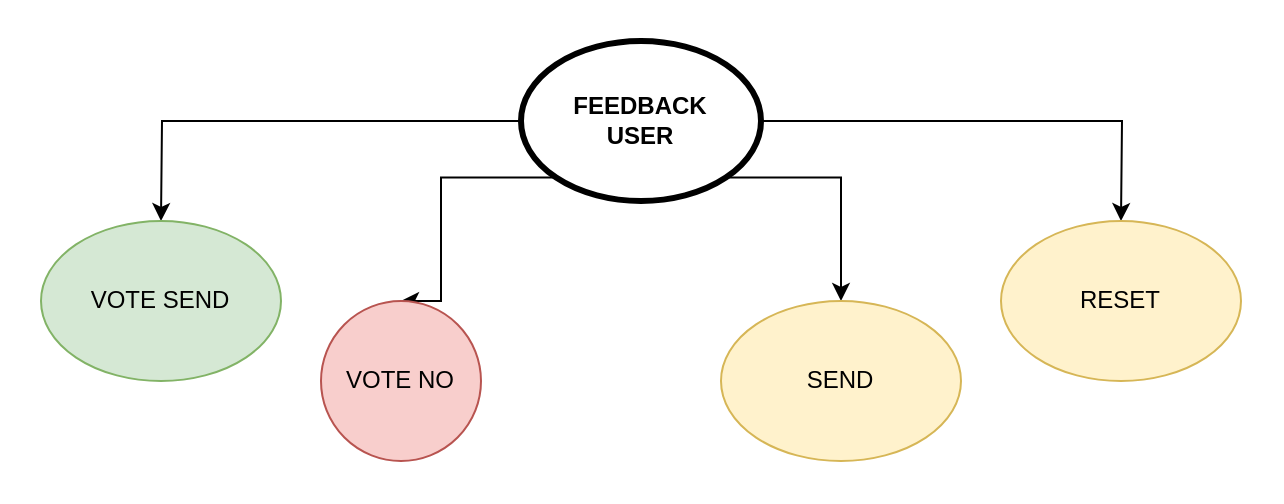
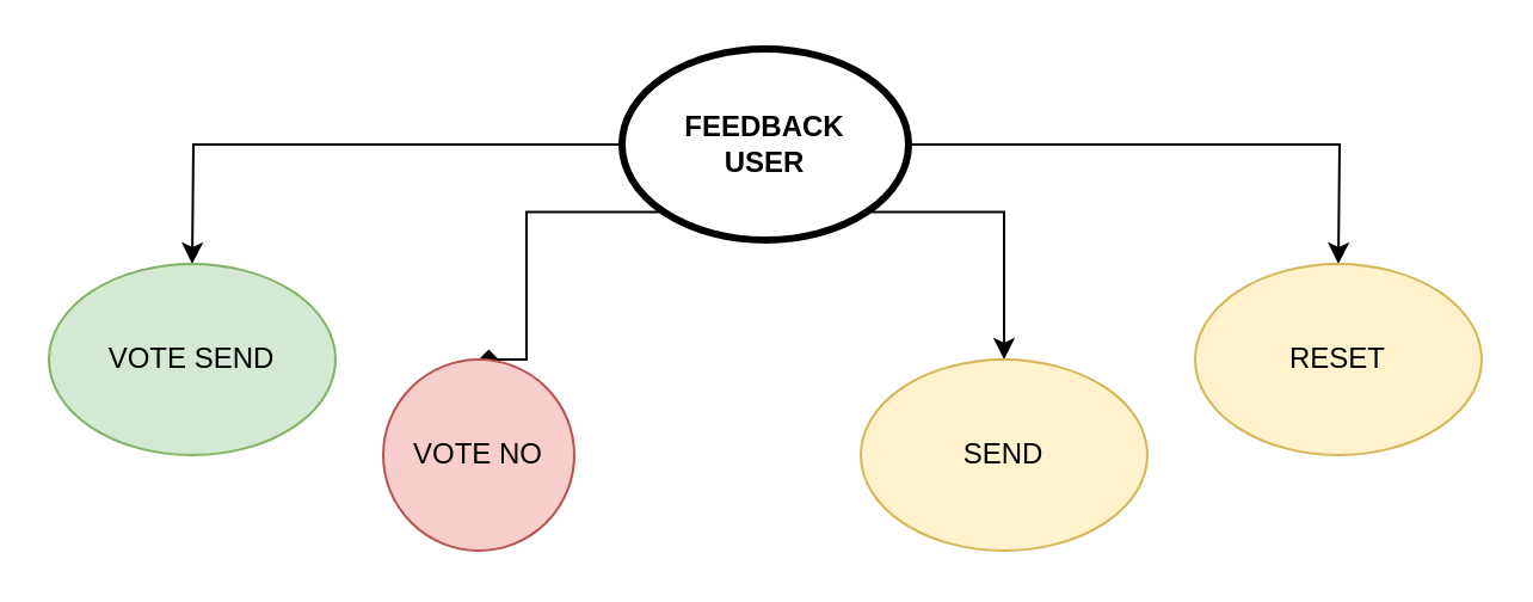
  <mxCell id="0" />
  <mxCell id="1" parent="0" />
  <mxCell id="2" style="edgeStyle=orthogonalEdgeStyle;rounded=0;orthogonalLoop=1;jettySize=auto;html=1;exitX=0;exitY=0.5;exitDx=0;exitDy=0;" edge="1" parent="1" source="6"><mxGeometry relative="1" as="geometry"><mxPoint x="80" y="110" as="targetPoint" /></mxGeometry></mxCell>
  <mxCell id="3" style="edgeStyle=orthogonalEdgeStyle;rounded=0;orthogonalLoop=1;jettySize=auto;html=1;" edge="1" parent="1" source="6"><mxGeometry relative="1" as="geometry"><mxPoint x="560" y="110" as="targetPoint" /></mxGeometry></mxCell>
  <mxCell id="4" style="edgeStyle=orthogonalEdgeStyle;rounded=0;orthogonalLoop=1;jettySize=auto;html=1;exitX=1;exitY=1;exitDx=0;exitDy=0;entryX=0.5;entryY=0;entryDx=0;entryDy=0;" edge="1" parent="1" source="6" target="9"><mxGeometry relative="1" as="geometry"><mxPoint x="420" y="140" as="targetPoint" /><Array as="points"><mxPoint x="420" y="88" /></Array></mxGeometry></mxCell>
- <mxCell id="5" style="edgeStyle=orthogonalEdgeStyle;rounded=0;orthogonalLoop=1;jettySize=auto;html=1;exitX=0;exitY=1;exitDx=0;exitDy=0;entryX=0.5;entryY=0;entryDx=0;entryDy=0;" edge="1" parent="1" source="6" target="8"><mxGeometry relative="1" as="geometry"><mxPoint x="200" y="150" as="targetPoint" /><Array as="points"><mxPoint x="220" y="88" /></Array></mxGeometry></mxCell>
+ <mxCell id="5" style="edgeStyle=orthogonalEdgeStyle;rounded=0;orthogonalLoop=1;jettySize=auto;html=1;exitX=0;exitY=1;exitDx=0;exitDy=0;entryX=0.5;entryY=0;entryDx=0;entryDy=0;endArrow=diamond;" edge="1" parent="1" source="6" target="8"><mxGeometry relative="1" as="geometry"><mxPoint x="200" y="150" as="targetPoint" /><Array as="points"><mxPoint x="220" y="88" /></Array></mxGeometry></mxCell>
  <mxCell id="6" value="&lt;b&gt;FEEDBACK &lt;br&gt;USER&lt;/b&gt;" style="ellipse;whiteSpace=wrap;html=1;strokeWidth=3;" vertex="1" parent="1"><mxGeometry x="260" y="20" width="120" height="80" as="geometry" /></mxCell>
  <mxCell id="7" value="VOTE SEND" style="ellipse;whiteSpace=wrap;html=1;fillColor=#d5e8d4;strokeColor=#82b366;" vertex="1" parent="1"><mxGeometry x="20" y="110" width="120" height="80" as="geometry" /></mxCell>
  <mxCell id="8" value="VOTE NO" style="ellipse;whiteSpace=wrap;html=1;fillColor=#f8cecc;strokeColor=#b85450;" vertex="1" parent="1"><mxGeometry x="160" y="150" width="80" height="80" as="geometry" /></mxCell>
  <mxCell id="9" value="SEND" style="ellipse;whiteSpace=wrap;html=1;fillColor=#fff2cc;strokeColor=#d6b656;" vertex="1" parent="1"><mxGeometry x="360" y="150" width="120" height="80" as="geometry" /></mxCell>
  <mxCell id="10" value="RESET" style="ellipse;whiteSpace=wrap;html=1;fillColor=#fff2cc;strokeColor=#d6b656;" vertex="1" parent="1"><mxGeometry x="500" y="110" width="120" height="80" as="geometry" /></mxCell>
